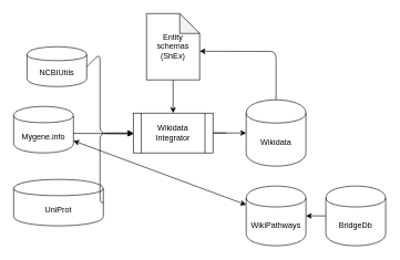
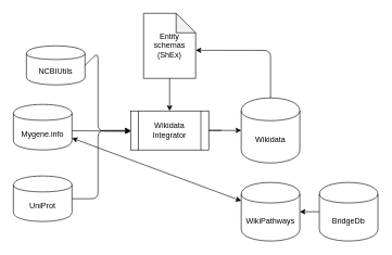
  <mxCell id="0" />
  <mxCell id="1" parent="0" />
  <mxCell id="2" value="Wikidata" style="shape=cylinder;whiteSpace=wrap;html=1;boundedLbl=1;backgroundOutline=1;" parent="1" vertex="1"><mxGeometry x="370" y="150" width="90" height="100" as="geometry" /></mxCell>
  <mxCell id="3" value="WikiPathways" style="shape=cylinder;whiteSpace=wrap;html=1;boundedLbl=1;backgroundOutline=1;" parent="1" vertex="1"><mxGeometry x="370" y="280" width="90" height="90" as="geometry" /></mxCell>
  <mxCell id="4" value="BridgeDb" style="shape=cylinder;whiteSpace=wrap;html=1;boundedLbl=1;backgroundOutline=1;" parent="1" vertex="1"><mxGeometry x="490" y="280" width="90" height="90" as="geometry" /></mxCell>
  <mxCell id="5" value="NCBIUtils" style="shape=cylinder;whiteSpace=wrap;html=1;boundedLbl=1;backgroundOutline=1;" parent="1" vertex="1"><mxGeometry x="40" y="70" width="90" height="60" as="geometry" /></mxCell>
  <mxCell id="6" value="Mygene.info" style="shape=cylinder;whiteSpace=wrap;html=1;boundedLbl=1;backgroundOutline=1;" parent="1" vertex="1"><mxGeometry x="20" y="160" width="90" height="70" as="geometry" /></mxCell>
- <mxCell id="7" value="UniProt" style="shape=cylinder;whiteSpace=wrap;html=1;boundedLbl=1;backgroundOutline=1;" parent="1" vertex="1"><mxGeometry x="20" y="270" width="135" height="70" as="geometry" /></mxCell>
+ <mxCell id="7" value="UniProt" style="shape=cylinder;whiteSpace=wrap;html=1;boundedLbl=1;backgroundOutline=1;" parent="1" vertex="1"><mxGeometry x="20" y="270" width="90" height="70" as="geometry" /></mxCell>
  <mxCell id="8" value="" style="endArrow=classic;html=1;exitX=1;exitY=0.5;exitDx=0;exitDy=0;entryX=0.127;entryY=0.515;entryDx=0;entryDy=0;entryPerimeter=0;" edge="1" parent="1" source="5"><mxGeometry width="50" height="50" relative="1" as="geometry"><mxPoint x="280" y="200" as="sourcePoint" /><mxPoint x="200.32" y="201.2" as="targetPoint" /><Array as="points"><mxPoint x="150" y="80" /><mxPoint x="150" y="201" /></Array></mxGeometry></mxCell>
  <mxCell id="9" value="" style="endArrow=classic;html=1;exitX=1;exitY=0.5;exitDx=0;exitDy=0;entryX=0.125;entryY=0.5;entryDx=0;entryDy=0;entryPerimeter=0;" edge="1" parent="1" source="7"><mxGeometry width="50" height="50" relative="1" as="geometry"><mxPoint x="120" y="90" as="sourcePoint" /><mxPoint x="200" y="200" as="targetPoint" /><Array as="points"><mxPoint x="150" y="305" /><mxPoint x="150" y="200" /></Array></mxGeometry></mxCell>
  <mxCell id="10" value="" style="endArrow=classic;html=1;exitX=0.996;exitY=0.58;exitDx=0;exitDy=0;entryX=0.124;entryY=0.512;entryDx=0;entryDy=0;exitPerimeter=0;entryPerimeter=0;" edge="1" parent="1" source="6"><mxGeometry width="50" height="50" relative="1" as="geometry"><mxPoint x="120" y="90" as="sourcePoint" /><mxPoint x="199.84" y="200.96" as="targetPoint" /><Array as="points" /></mxGeometry></mxCell>
  <mxCell id="11" value="" style="endArrow=classic;html=1;entryX=0.5;entryY=1;entryDx=0;entryDy=0;" edge="1" parent="1" target="3"><mxGeometry width="50" height="50" relative="1" as="geometry"><mxPoint x="415" y="370" as="sourcePoint" /><mxPoint x="210" y="180" as="targetPoint" /></mxGeometry></mxCell>
  <mxCell id="12" value="" style="endArrow=classic;html=1;entryX=0;entryY=0.5;entryDx=0;entryDy=0;" edge="1" parent="1" target="2"><mxGeometry width="50" height="50" relative="1" as="geometry"><mxPoint x="340" y="200" as="sourcePoint" /><mxPoint x="270" y="190" as="targetPoint" /><Array as="points"><mxPoint x="310" y="200" /></Array></mxGeometry></mxCell>
  <mxCell id="13" value="Wikidata&lt;br&gt;Integrator" style="shape=process;whiteSpace=wrap;html=1;backgroundOutline=1;" vertex="1" parent="1"><mxGeometry x="200" y="170" width="120" height="60" as="geometry" /></mxCell>
  <mxCell id="14" value="Entity&lt;br&gt;schemas&lt;br&gt;(ShEx)" style="shape=note;whiteSpace=wrap;html=1;backgroundOutline=1;darkOpacity=0.05;" vertex="1" parent="1"><mxGeometry x="220" y="20" width="80" height="100" as="geometry" /></mxCell>
  <mxCell id="15" value="" style="endArrow=classic;html=1;exitX=0.5;exitY=1;exitDx=0;exitDy=0;exitPerimeter=0;" edge="1" parent="1" source="14"><mxGeometry width="50" height="50" relative="1" as="geometry"><mxPoint x="210" y="240" as="sourcePoint" /><mxPoint x="260" y="170" as="targetPoint" /></mxGeometry></mxCell>
  <mxCell id="16" value="" style="endArrow=classic;html=1;exitX=0.5;exitY=0;exitDx=0;exitDy=0;entryX=1;entryY=0.568;entryDx=0;entryDy=0;entryPerimeter=0;" edge="1" parent="1" source="2" target="14"><mxGeometry width="50" height="50" relative="1" as="geometry"><mxPoint x="210" y="240" as="sourcePoint" /><mxPoint x="260" y="190" as="targetPoint" /><Array as="points"><mxPoint x="415" y="77" /></Array></mxGeometry></mxCell>
  <mxCell id="17" value="" style="endArrow=classic;startArrow=classic;html=1;" edge="1" parent="1" source="3" target="6"><mxGeometry width="50" height="50" relative="1" as="geometry"><mxPoint x="210" y="240" as="sourcePoint" /><mxPoint x="260" y="190" as="targetPoint" /></mxGeometry></mxCell>
  <mxCell id="18" value="" style="endArrow=classic;html=1;entryX=1;entryY=0.5;entryDx=0;entryDy=0;exitX=0;exitY=0.5;exitDx=0;exitDy=0;" edge="1" parent="1" source="4" target="3"><mxGeometry width="50" height="50" relative="1" as="geometry"><mxPoint x="210" y="240" as="sourcePoint" /><mxPoint x="260" y="190" as="targetPoint" /></mxGeometry></mxCell>
